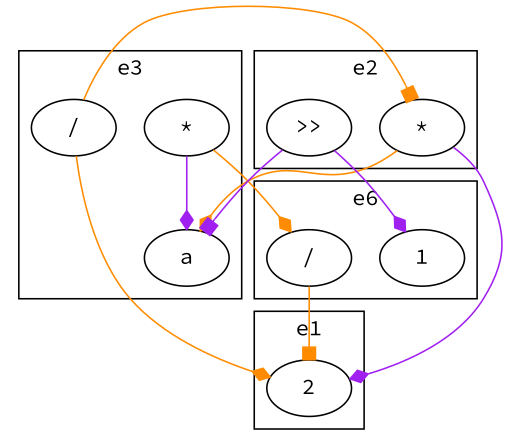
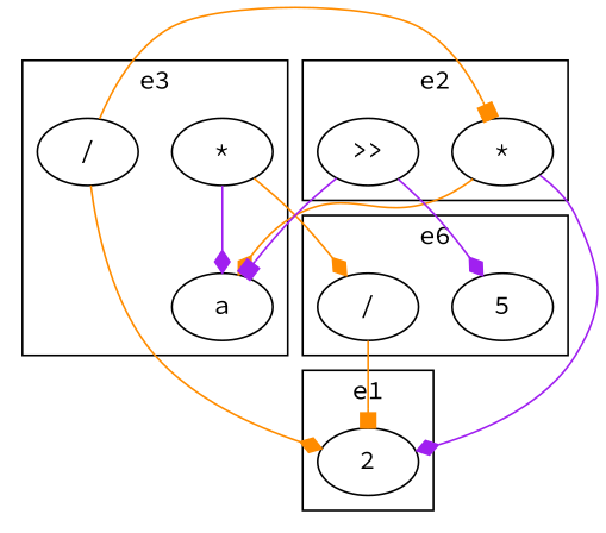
  strict digraph {
    fontname="Source Code Pro"
    node [fontname="Source Code Pro"]
    edge [color=darkorange arrowhead=diamond fontname="Source Code Pro"]
    n1 [label=a]
    n2 [label="/"]
    n3 [label="*"]
-   n4 [label=1]
+   n4 [label=5]
    n5 [label="/"]
    n6 [label=2]
    n7 [label="*"]
    n8 [label=">>"]
    subgraph cluster_1 {
      label=e3
      n1
      n2
      n3
    }
    subgraph cluster_2 {
      label=e6
      n4
      n5
    }
    subgraph cluster_3 {
      label=e1
      n6
    }
    subgraph cluster_4 {
      label=e2
      n7
      n8
    }
    n2 -> n6
    n2 -> n7 [arrowhead=box]
    n3 -> n1 [color=purple]
    n3 -> n5
    n5 -> n6 [arrowhead=box]
    n7 -> n1
    n7 -> n6 [color=purple]
    n8 -> n1 [color=purple arrowhead=box]
    n8 -> n4 [color=purple]
  }
